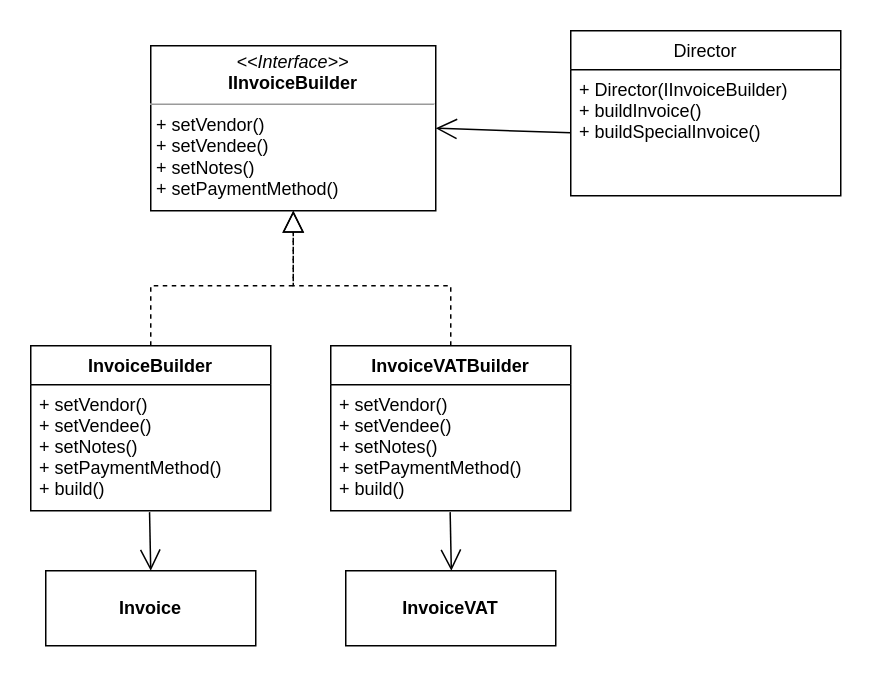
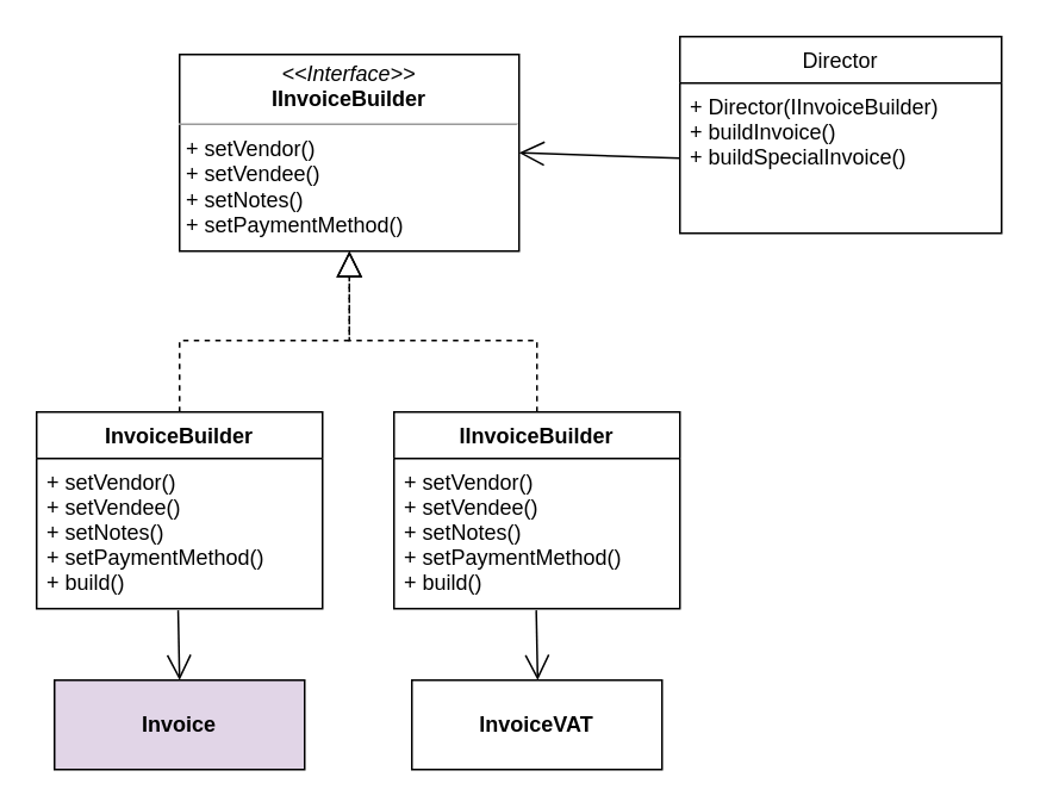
  <mxCell id="0" />
  <mxCell id="1" parent="0" />
  <mxCell id="2" value="&lt;p style=&quot;margin:0px;margin-top:4px;text-align:center;&quot;&gt;&lt;i&gt;&amp;lt;&amp;lt;Interface&amp;gt;&amp;gt;&lt;/i&gt;&lt;br&gt;&lt;b&gt;IInvoiceBuilder&lt;/b&gt;&lt;/p&gt;&lt;hr size=&quot;1&quot;&gt;&lt;p style=&quot;margin:0px;margin-left:4px;&quot;&gt;+ setVendor()&lt;/p&gt;&lt;p style=&quot;margin:0px;margin-left:4px;&quot;&gt;+ setVendee()&lt;/p&gt;&lt;p style=&quot;margin:0px;margin-left:4px;&quot;&gt;+ setNotes()&lt;/p&gt;&lt;p style=&quot;margin:0px;margin-left:4px;&quot;&gt;+ setPaymentMethod()&lt;/p&gt;&lt;p style=&quot;margin:0px;margin-left:4px;&quot;&gt;&lt;br&gt;&lt;/p&gt;" style="verticalAlign=top;align=left;overflow=fill;fontSize=12;fontFamily=Helvetica;html=1;" vertex="1" parent="1"><mxGeometry x="100" y="30" width="190" height="110" as="geometry" /></mxCell>
  <mxCell id="3" value="InvoiceBuilder" style="swimlane;fontStyle=1;align=center;verticalAlign=top;childLayout=stackLayout;horizontal=1;startSize=26;horizontalStack=0;resizeParent=1;resizeParentMax=0;resizeLast=0;collapsible=1;marginBottom=0;" vertex="1" parent="1"><mxGeometry x="20" y="230" width="160" height="110" as="geometry" /></mxCell>
  <mxCell id="4" value="+ setVendor()&#10;+ setVendee()&#10;+ setNotes()&#10;+ setPaymentMethod()&#10;+ build()" style="text;strokeColor=none;fillColor=none;align=left;verticalAlign=top;spacingLeft=4;spacingRight=4;overflow=hidden;rotatable=0;points=[[0,0.5],[1,0.5]];portConstraint=eastwest;" vertex="1" parent="3"><mxGeometry y="26" width="160" height="84" as="geometry" /></mxCell>
  <mxCell id="5" value="" style="endArrow=block;dashed=1;endFill=0;endSize=12;html=1;rounded=0;exitX=0.5;exitY=0;exitDx=0;exitDy=0;entryX=0.5;entryY=1;entryDx=0;entryDy=0;" edge="1" parent="1" source="3" target="2"><mxGeometry width="160" relative="1" as="geometry"><mxPoint x="160" y="260" as="sourcePoint" /><mxPoint x="320" y="260" as="targetPoint" /><Array as="points"><mxPoint x="100" y="190" /><mxPoint x="195" y="190" /></Array></mxGeometry></mxCell>
- <mxCell id="6" value="InvoiceVATBuilder" style="swimlane;fontStyle=1;align=center;verticalAlign=top;childLayout=stackLayout;horizontal=1;startSize=26;horizontalStack=0;resizeParent=1;resizeParentMax=0;resizeLast=0;collapsible=1;marginBottom=0;" vertex="1" parent="1"><mxGeometry x="220" y="230" width="160" height="110" as="geometry" /></mxCell>
+ <mxCell id="6" value="IInvoiceBuilder" style="swimlane;fontStyle=1;align=center;verticalAlign=top;childLayout=stackLayout;horizontal=1;startSize=26;horizontalStack=0;resizeParent=1;resizeParentMax=0;resizeLast=0;collapsible=1;marginBottom=0;" vertex="1" parent="1"><mxGeometry x="220" y="230" width="160" height="110" as="geometry" /></mxCell>
  <mxCell id="7" value="+ setVendor()&#10;+ setVendee()&#10;+ setNotes()&#10;+ setPaymentMethod()&#10;+ build()" style="text;strokeColor=none;fillColor=none;align=left;verticalAlign=top;spacingLeft=4;spacingRight=4;overflow=hidden;rotatable=0;points=[[0,0.5],[1,0.5]];portConstraint=eastwest;" vertex="1" parent="6"><mxGeometry y="26" width="160" height="84" as="geometry" /></mxCell>
  <mxCell id="8" value="" style="endArrow=block;dashed=1;endFill=0;endSize=12;html=1;rounded=0;exitX=0.5;exitY=0;exitDx=0;exitDy=0;entryX=0.5;entryY=1;entryDx=0;entryDy=0;" edge="1" parent="1" source="6"><mxGeometry width="160" relative="1" as="geometry"><mxPoint x="100" y="230" as="sourcePoint" /><mxPoint x="195" y="140" as="targetPoint" /><Array as="points"><mxPoint x="300" y="190" /><mxPoint x="195" y="190" /></Array></mxGeometry></mxCell>
- <mxCell id="9" value="&lt;p style=&quot;margin:0px;margin-top:4px;text-align:center;&quot;&gt;&lt;br&gt;&lt;b&gt;Invoice&lt;/b&gt;&lt;/p&gt;" style="verticalAlign=top;align=left;overflow=fill;fontSize=12;fontFamily=Helvetica;html=1;" vertex="1" parent="1"><mxGeometry x="30" y="380" width="140" height="50" as="geometry" /></mxCell>
+ <mxCell id="9" value="&lt;p style=&quot;margin:0px;margin-top:4px;text-align:center;&quot;&gt;&lt;br&gt;&lt;b&gt;Invoice&lt;/b&gt;&lt;/p&gt;" style="verticalAlign=top;align=left;overflow=fill;fontSize=12;fontFamily=Helvetica;html=1;fillColor=#e1d5e7;" vertex="1" parent="1"><mxGeometry x="30" y="380" width="140" height="50" as="geometry" /></mxCell>
  <mxCell id="10" value="&lt;p style=&quot;margin:0px;margin-top:4px;text-align:center;&quot;&gt;&lt;br&gt;&lt;b&gt;InvoiceVAT&lt;/b&gt;&lt;/p&gt;" style="verticalAlign=top;align=left;overflow=fill;fontSize=12;fontFamily=Helvetica;html=1;" vertex="1" parent="1"><mxGeometry x="230" y="380" width="140" height="50" as="geometry" /></mxCell>
  <mxCell id="11" value="" style="endArrow=open;endFill=1;endSize=12;html=1;rounded=0;exitX=0.495;exitY=1.011;exitDx=0;exitDy=0;exitPerimeter=0;entryX=0.5;entryY=0;entryDx=0;entryDy=0;" edge="1" parent="1" source="4" target="9"><mxGeometry width="160" relative="1" as="geometry"><mxPoint x="130" y="360" as="sourcePoint" /><mxPoint x="290" y="360" as="targetPoint" /></mxGeometry></mxCell>
  <mxCell id="12" value="" style="endArrow=open;endFill=1;endSize=12;html=1;rounded=0;exitX=0.495;exitY=1.011;exitDx=0;exitDy=0;exitPerimeter=0;entryX=0.5;entryY=0;entryDx=0;entryDy=0;" edge="1" parent="1"><mxGeometry width="160" relative="1" as="geometry"><mxPoint x="299.6" y="340.924" as="sourcePoint" /><mxPoint x="300.4" y="380" as="targetPoint" /></mxGeometry></mxCell>
  <mxCell id="13" value="Director" style="swimlane;fontStyle=0;childLayout=stackLayout;horizontal=1;startSize=26;fillColor=none;horizontalStack=0;resizeParent=1;resizeParentMax=0;resizeLast=0;collapsible=1;marginBottom=0;" vertex="1" parent="1"><mxGeometry x="380" y="20" width="180" height="110" as="geometry" /></mxCell>
  <mxCell id="14" value="+ Director(IInvoiceBuilder)&#10;+ buildInvoice()&#10;+ buildSpecialInvoice()&#10;" style="text;strokeColor=none;fillColor=none;align=left;verticalAlign=top;spacingLeft=4;spacingRight=4;overflow=hidden;rotatable=0;points=[[0,0.5],[1,0.5]];portConstraint=eastwest;" vertex="1" parent="13"><mxGeometry y="26" width="180" height="84" as="geometry" /></mxCell>
  <mxCell id="15" value="" style="endArrow=open;endFill=1;endSize=12;html=1;rounded=0;exitX=0;exitY=0.5;exitDx=0;exitDy=0;entryX=1;entryY=0.5;entryDx=0;entryDy=0;" edge="1" parent="1" source="14" target="2"><mxGeometry width="160" relative="1" as="geometry"><mxPoint x="109.2" y="350.924" as="sourcePoint" /><mxPoint x="110" y="390" as="targetPoint" /></mxGeometry></mxCell>
